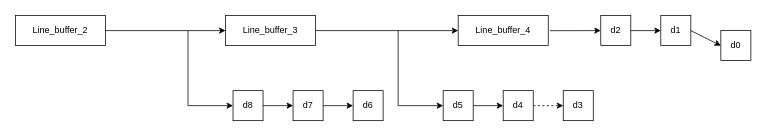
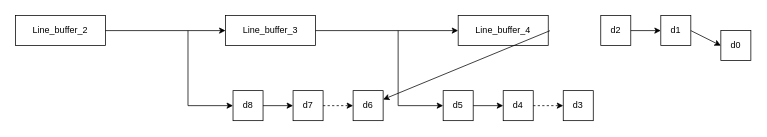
  <mxCell id="0" />
  <mxCell id="1" parent="0" />
  <mxCell id="2" value="Line_buffer_2" style="rounded=0;whiteSpace=wrap;html=1;" vertex="1" parent="1"><mxGeometry x="20" y="20" width="120" height="40" as="geometry" /></mxCell>
  <mxCell id="3" value="" style="endArrow=classic;html=1;rounded=0;exitX=1;exitY=0.5;exitDx=0;exitDy=0;" edge="1" parent="1" source="2" target="4"><mxGeometry width="50" height="50" relative="1" as="geometry"><mxPoint x="160" y="90" as="sourcePoint" /><mxPoint x="180" y="40" as="targetPoint" /></mxGeometry></mxCell>
  <mxCell id="4" value="Line_buffer_3" style="rounded=0;whiteSpace=wrap;html=1;" vertex="1" parent="1"><mxGeometry x="300" y="20" width="120" height="40" as="geometry" /></mxCell>
  <mxCell id="5" value="Line_buffer_4" style="rounded=0;whiteSpace=wrap;html=1;" vertex="1" parent="1"><mxGeometry x="610" y="20" width="120" height="40" as="geometry" /></mxCell>
  <mxCell id="6" value="" style="endArrow=classic;html=1;rounded=0;entryX=0;entryY=0.5;entryDx=0;entryDy=0;exitX=1;exitY=0.5;exitDx=0;exitDy=0;" edge="1" parent="1" source="4" target="5"><mxGeometry width="50" height="50" relative="1" as="geometry"><mxPoint x="200" y="140" as="sourcePoint" /><mxPoint x="250" y="90" as="targetPoint" /></mxGeometry></mxCell>
  <mxCell id="7" value="" style="endArrow=classic;html=1;rounded=0;" edge="1" parent="1"><mxGeometry width="50" height="50" relative="1" as="geometry"><mxPoint x="250" y="40" as="sourcePoint" /><mxPoint x="310" y="140" as="targetPoint" /><Array as="points"><mxPoint x="250" y="140" /></Array></mxGeometry></mxCell>
  <mxCell id="8" value="d8" style="rounded=0;whiteSpace=wrap;html=1;" vertex="1" parent="1"><mxGeometry x="310" y="120" width="40" height="40" as="geometry" /></mxCell>
  <mxCell id="9" value="" style="endArrow=classic;html=1;rounded=0;exitX=1;exitY=0.5;exitDx=0;exitDy=0;" edge="1" parent="1" source="8"><mxGeometry width="50" height="50" relative="1" as="geometry"><mxPoint x="370" y="140" as="sourcePoint" /><mxPoint x="390" y="140" as="targetPoint" /></mxGeometry></mxCell>
  <mxCell id="10" value="d7" style="rounded=0;whiteSpace=wrap;html=1;" vertex="1" parent="1"><mxGeometry x="390" y="120" width="40" height="40" as="geometry" /></mxCell>
  <mxCell id="11" value="d6" style="rounded=0;whiteSpace=wrap;html=1;" vertex="1" parent="1"><mxGeometry x="470" y="120" width="40" height="40" as="geometry" /></mxCell>
- <mxCell id="12" value="" style="endArrow=classic;html=1;rounded=0;exitX=1;exitY=0.5;exitDx=0;exitDy=0;entryX=0;entryY=0.5;entryDx=0;entryDy=0;" edge="1" parent="1" source="10" target="11"><mxGeometry width="50" height="50" relative="1" as="geometry"><mxPoint x="460" y="120" as="sourcePoint" /><mxPoint x="510" y="70" as="targetPoint" /></mxGeometry></mxCell>
+ <mxCell id="12" value="" style="endArrow=classic;html=1;rounded=0;exitX=1;exitY=0.5;exitDx=0;exitDy=0;entryX=0;entryY=0.5;entryDx=0;entryDy=0;dashed=1;" edge="1" parent="1" source="10" target="11"><mxGeometry width="50" height="50" relative="1" as="geometry"><mxPoint x="460" y="120" as="sourcePoint" /><mxPoint x="510" y="70" as="targetPoint" /></mxGeometry></mxCell>
  <mxCell id="13" value="" style="endArrow=classic;html=1;rounded=0;" edge="1" parent="1"><mxGeometry width="50" height="50" relative="1" as="geometry"><mxPoint x="530" y="40" as="sourcePoint" /><mxPoint x="590" y="140" as="targetPoint" /><Array as="points"><mxPoint x="530" y="140" /></Array></mxGeometry></mxCell>
  <mxCell id="14" value="d5" style="rounded=0;whiteSpace=wrap;html=1;" vertex="1" parent="1"><mxGeometry x="590" y="120" width="40" height="40" as="geometry" /></mxCell>
  <mxCell id="15" value="" style="endArrow=classic;html=1;rounded=0;exitX=1;exitY=0.5;exitDx=0;exitDy=0;" edge="1" parent="1" source="14"><mxGeometry width="50" height="50" relative="1" as="geometry"><mxPoint x="650" y="140" as="sourcePoint" /><mxPoint x="670" y="140" as="targetPoint" /></mxGeometry></mxCell>
  <mxCell id="16" value="d4" style="rounded=0;whiteSpace=wrap;html=1;" vertex="1" parent="1"><mxGeometry x="670" y="120" width="40" height="40" as="geometry" /></mxCell>
  <mxCell id="17" value="d3" style="rounded=0;whiteSpace=wrap;html=1;" vertex="1" parent="1"><mxGeometry x="750" y="120" width="40" height="40" as="geometry" /></mxCell>
  <mxCell id="18" value="" style="endArrow=classic;html=1;rounded=0;exitX=1;exitY=0.5;exitDx=0;exitDy=0;entryX=0;entryY=0.5;entryDx=0;entryDy=0;dashed=1;" edge="1" parent="1" source="16" target="17"><mxGeometry width="50" height="50" relative="1" as="geometry"><mxPoint x="740" y="120" as="sourcePoint" /><mxPoint x="790" y="70" as="targetPoint" /></mxGeometry></mxCell>
  <mxCell id="19" value="d2" style="rounded=0;whiteSpace=wrap;html=1;" vertex="1" parent="1"><mxGeometry x="800" y="20" width="40" height="40" as="geometry" /></mxCell>
  <mxCell id="20" value="" style="endArrow=classic;html=1;rounded=0;exitX=1;exitY=0.5;exitDx=0;exitDy=0;" edge="1" parent="1" source="19"><mxGeometry width="50" height="50" relative="1" as="geometry"><mxPoint x="860" y="40" as="sourcePoint" /><mxPoint x="880" y="40" as="targetPoint" /></mxGeometry></mxCell>
  <mxCell id="21" value="d1" style="rounded=0;whiteSpace=wrap;html=1;" vertex="1" parent="1"><mxGeometry x="880" y="20" width="40" height="40" as="geometry" /></mxCell>
  <mxCell id="22" value="d0" style="rounded=0;whiteSpace=wrap;html=1;" vertex="1" parent="1"><mxGeometry x="960" y="40" width="40" height="40" as="geometry" /></mxCell>
  <mxCell id="23" value="" style="endArrow=classic;html=1;rounded=0;exitX=1;exitY=0.5;exitDx=0;exitDy=0;entryX=0;entryY=0.5;entryDx=0;entryDy=0;" edge="1" parent="1" source="21" target="22"><mxGeometry width="50" height="50" relative="1" as="geometry"><mxPoint x="950" y="20" as="sourcePoint" /><mxPoint x="1000" y="-30" as="targetPoint" /></mxGeometry></mxCell>
- <mxCell id="24" value="" style="endArrow=classic;html=1;rounded=0;entryX=0;entryY=0.5;entryDx=0;entryDy=0;exitX=1.019;exitY=0.503;exitDx=0;exitDy=0;exitPerimeter=0;" edge="1" parent="1" source="5" target="19"><mxGeometry width="50" height="50" relative="1" as="geometry"><mxPoint x="800" y="59" as="sourcePoint" /><mxPoint x="990" y="59" as="targetPoint" /></mxGeometry></mxCell>
+ <mxCell id="24" value="" style="endArrow=classic;html=1;rounded=0;exitX=1.019;exitY=0.503;exitDx=0;exitDy=0;exitPerimeter=0;" edge="1" parent="1" source="5" target="11"><mxGeometry width="50" height="50" relative="1" as="geometry"><mxPoint x="800" y="59" as="sourcePoint" /><mxPoint x="990" y="59" as="targetPoint" /></mxGeometry></mxCell>
